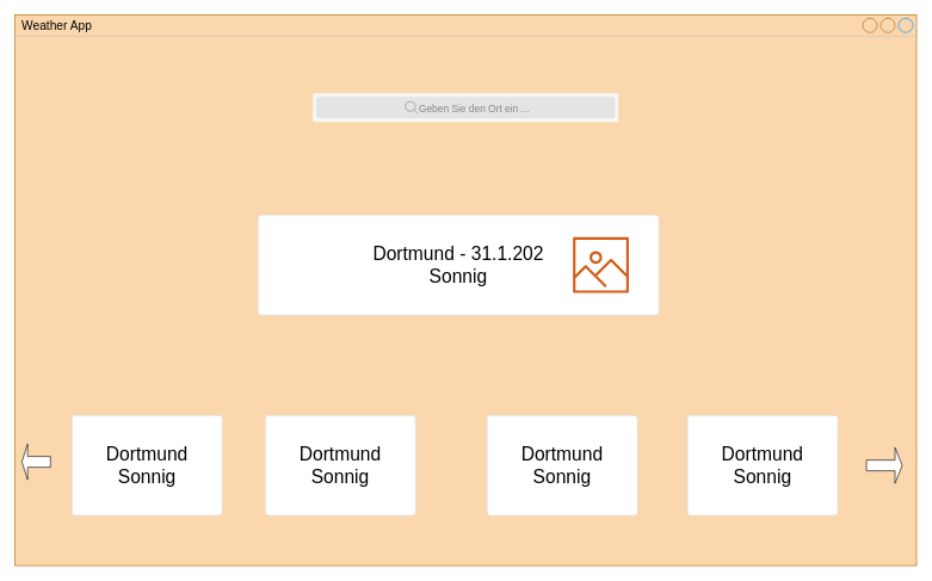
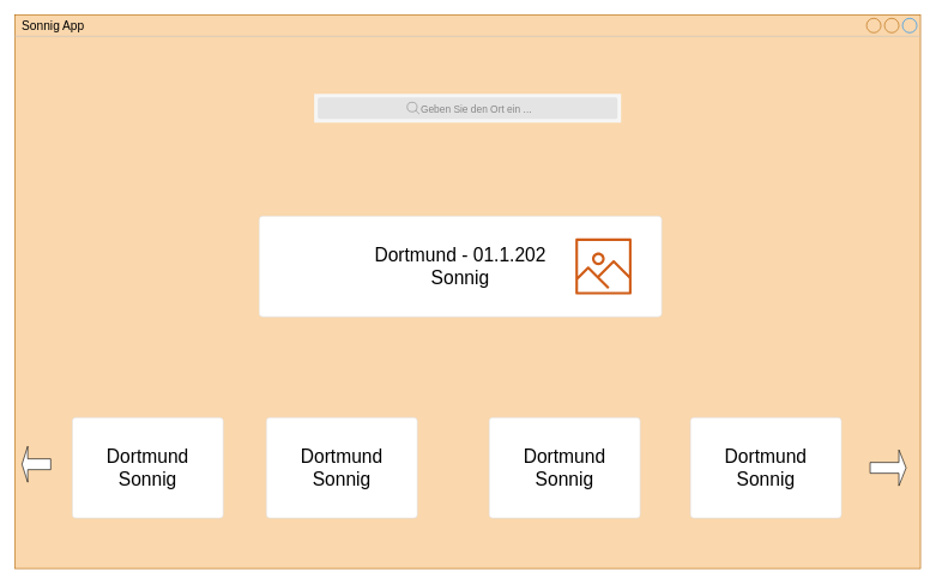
  <mxCell id="0" />
  <mxCell id="1" parent="0" />
- <mxCell id="2" value="Weather App" style="strokeWidth=1;shadow=0;dashed=0;align=center;html=1;shape=mxgraph.mockup.containers.window;align=left;verticalAlign=top;spacingLeft=8;strokeColor2=#008cff;strokeColor3=#c4c4c4;mainText=;fontSize=17;labelBackgroundColor=none;fillColor=#fad7ac;strokeColor=#b46504;" vertex="1" parent="1"><mxGeometry x="20" y="20" width="1260" height="770" as="geometry" /></mxCell>
+ <mxCell id="2" value="Sonnig App" style="strokeWidth=1;shadow=0;dashed=0;align=center;html=1;shape=mxgraph.mockup.containers.window;align=left;verticalAlign=top;spacingLeft=8;strokeColor2=#008cff;strokeColor3=#c4c4c4;mainText=;fontSize=17;labelBackgroundColor=none;fillColor=#fad7ac;strokeColor=#b46504;" vertex="1" parent="1"><mxGeometry x="20" y="20" width="1260" height="770" as="geometry" /></mxCell>
  <mxCell id="3" value="" style="shape=rect;fillColor=#F6F6F6;strokeColor=none;" vertex="1" parent="1"><mxGeometry x="436.5" y="130" width="427" height="40" as="geometry" /></mxCell>
  <mxCell id="4" value="" style="html=1;strokeWidth=1;shadow=0;dashed=0;shape=mxgraph.ios7ui.marginRect;rx=3;ry=3;rectMargin=5;fillColor=#E4E4E4;strokeColor=none;" vertex="1" parent="3"><mxGeometry x="0.0" width="427" height="40" as="geometry" /></mxCell>
  <mxCell id="5" value="Geben Sie den Ort ein ..." style="shape=mxgraph.ios7.icons.looking_glass;strokeColor=#878789;fillColor=none;fontColor=#878789;labelPosition=right;verticalLabelPosition=middle;align=left;verticalAlign=middle;fontSize=14;fontStyle=0;spacingTop=2;" vertex="1" parent="3"><mxGeometry x="0.5" y="0.5" width="17" height="16.5" relative="1" as="geometry"><mxPoint x="-84" y="-8.25" as="offset" /></mxGeometry></mxCell>
- <mxCell id="6" value="&lt;div&gt;&lt;span style=&quot;font-size: 26px&quot;&gt;Dortmund - 31.1.202&lt;/span&gt;&lt;/div&gt;&lt;font style=&quot;font-size: 26px&quot;&gt;&lt;div&gt;&lt;span&gt;Sonnig&lt;/span&gt;&lt;/div&gt;&lt;/font&gt;" style="html=1;shadow=0;dashed=0;shape=mxgraph.bootstrap.rrect;rSize=5;strokeColor=#DFDFDF;html=1;whiteSpace=wrap;fillColor=#FFFFFF;fontColor=#000000;align=center;" vertex="1" parent="1"><mxGeometry x="360" y="300" width="560" height="140" as="geometry" /></mxCell>
+ <mxCell id="6" value="&lt;div&gt;&lt;span style=&quot;font-size: 26px&quot;&gt;Dortmund - 01.1.202&lt;/span&gt;&lt;/div&gt;&lt;font style=&quot;font-size: 26px&quot;&gt;&lt;div&gt;&lt;span&gt;Sonnig&lt;/span&gt;&lt;/div&gt;&lt;/font&gt;" style="html=1;shadow=0;dashed=0;shape=mxgraph.bootstrap.rrect;rSize=5;strokeColor=#DFDFDF;html=1;whiteSpace=wrap;fillColor=#FFFFFF;fontColor=#000000;align=center;" vertex="1" parent="1"><mxGeometry x="360" y="300" width="560" height="140" as="geometry" /></mxCell>
  <mxCell id="7" value="&lt;font style=&quot;font-size: 26px&quot;&gt;Dortmund&lt;br&gt;Sonnig&lt;/font&gt;" style="html=1;shadow=0;dashed=0;shape=mxgraph.bootstrap.rrect;rSize=5;strokeColor=#DFDFDF;html=1;whiteSpace=wrap;fillColor=#FFFFFF;fontColor=#000000;" vertex="1" parent="1"><mxGeometry x="100" y="580" width="210" height="140" as="geometry" /></mxCell>
  <mxCell id="8" value="&lt;font style=&quot;font-size: 26px&quot;&gt;Dortmund&lt;br&gt;Sonnig&lt;/font&gt;" style="html=1;shadow=0;dashed=0;shape=mxgraph.bootstrap.rrect;rSize=5;strokeColor=#DFDFDF;html=1;whiteSpace=wrap;fillColor=#FFFFFF;fontColor=#000000;" vertex="1" parent="1"><mxGeometry x="370" y="580" width="210" height="140" as="geometry" /></mxCell>
  <mxCell id="9" value="&lt;font style=&quot;font-size: 26px&quot;&gt;Dortmund&lt;br&gt;Sonnig&lt;/font&gt;" style="html=1;shadow=0;dashed=0;shape=mxgraph.bootstrap.rrect;rSize=5;strokeColor=#DFDFDF;html=1;whiteSpace=wrap;fillColor=#FFFFFF;fontColor=#000000;" vertex="1" parent="1"><mxGeometry x="680" y="580" width="210" height="140" as="geometry" /></mxCell>
  <mxCell id="10" value="&lt;font style=&quot;font-size: 26px&quot;&gt;Dortmund&lt;br&gt;Sonnig&lt;/font&gt;" style="html=1;shadow=0;dashed=0;shape=mxgraph.bootstrap.rrect;rSize=5;strokeColor=#DFDFDF;html=1;whiteSpace=wrap;fillColor=#FFFFFF;fontColor=#000000;" vertex="1" parent="1"><mxGeometry x="960" y="580" width="210" height="140" as="geometry" /></mxCell>
  <mxCell id="11" value="" style="shape=singleArrow;direction=west;whiteSpace=wrap;html=1;" vertex="1" parent="1"><mxGeometry x="30" y="620" width="40" height="50" as="geometry" /></mxCell>
  <mxCell id="12" value="" style="shape=singleArrow;direction=east;whiteSpace=wrap;html=1;" vertex="1" parent="1"><mxGeometry x="1210" y="625" width="50" height="50" as="geometry" /></mxCell>
  <mxCell id="13" value="" style="outlineConnect=0;fontColor=#232F3E;gradientColor=none;fillColor=#D05C17;strokeColor=none;dashed=0;verticalLabelPosition=bottom;verticalAlign=top;align=center;html=1;fontSize=12;fontStyle=0;aspect=fixed;pointerEvents=1;shape=mxgraph.aws4.container_registry_image;" vertex="1" parent="1"><mxGeometry x="800" y="331" width="78" height="78" as="geometry" /></mxCell>
